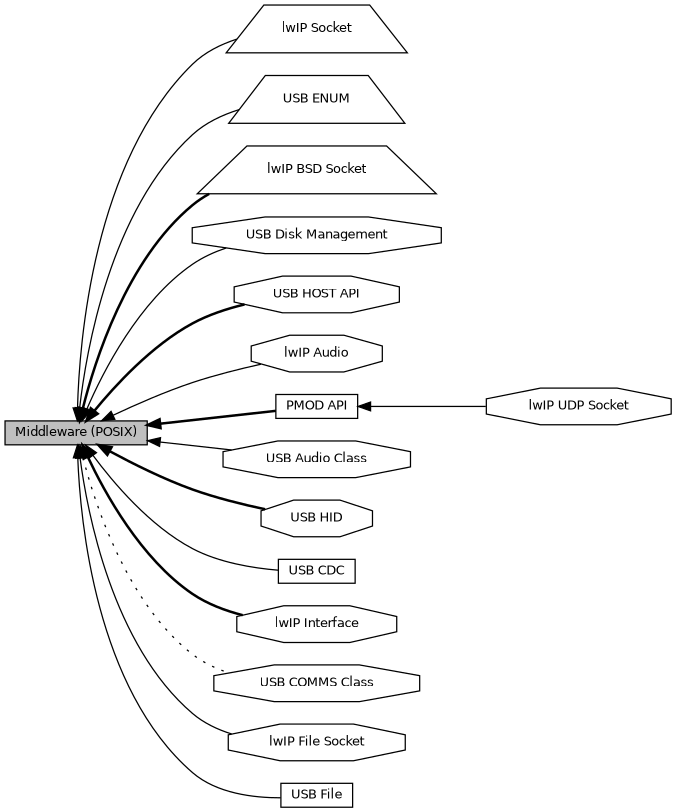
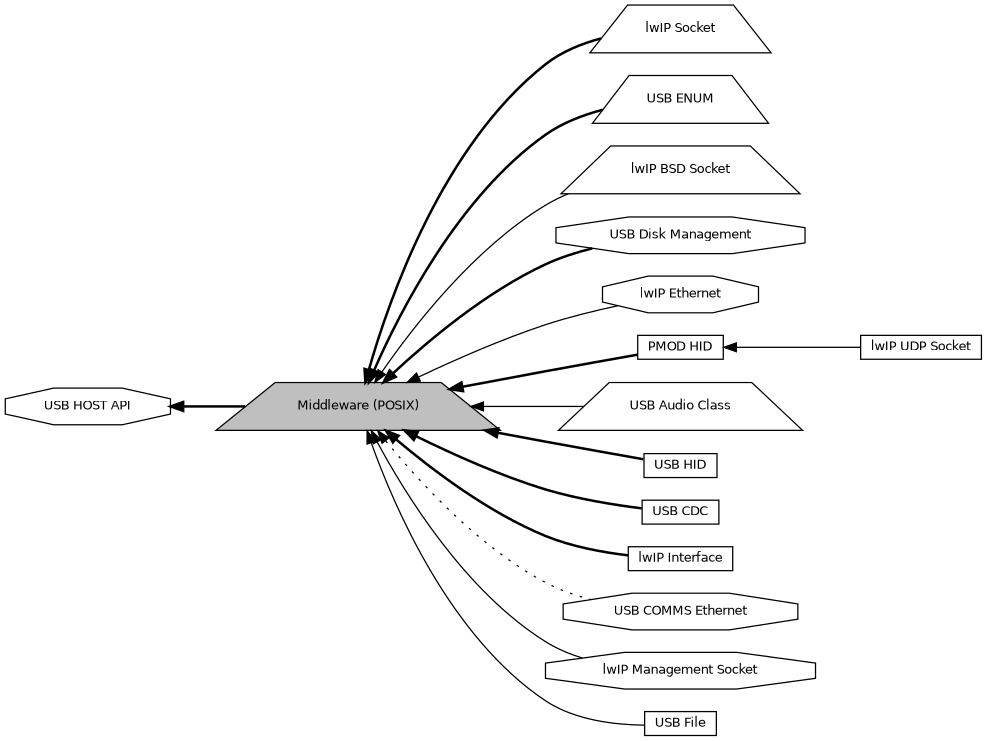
  digraph {
    rankdir=LR
    node [color=black fillcolor=white fontname=Helvetica fontsize=10 shape=octagon style=filled]
    edge [dir=back fontname=Helvetica fontsize=10 labelfontname=Helvetica labelfontsize=10 shape=plaintext style=solid]
    n1 [height=0.2 label="lwIP Socket" shape=trapezium width=0.4]
    n2 [height=0.2 label="USB ENUM" shape=trapezium width=0.4]
    n3 [height=0.2 label="lwIP BSD Socket" shape=trapezium width=0.4]
    n4 [height=0.2 label="USB Disk Management" width=0.4]
    n5 [height=0.2 label="USB HOST API" width=0.4]
-   n6 [height=0.2 label="lwIP UDP Socket" width=0.4]
-   n7 [height=0.2 label="lwIP Audio" width=0.4]
-   n8 [height=0.2 label="PMOD API" shape=box width=0.4]
-   n9 [height=0.2 label="USB Audio Class" width=0.4]
-   n10 [height=0.2 label="USB HID" width=0.4]
-   n11 [fillcolor=grey75 fontcolor=black height=0.2 label="Middleware (POSIX)" shape=box width=0.4]
+   n6 [height=0.2 label="lwIP UDP Socket" shape=box width=0.4]
+   n7 [height=0.2 label="lwIP Ethernet" width=0.4]
+   n8 [height=0.2 label="PMOD HID" shape=box width=0.4]
+   n9 [height=0.2 label="USB Audio Class" shape=trapezium width=0.4]
+   n10 [height=0.2 label="USB HID" shape=box width=0.4]
+   n11 [fillcolor=grey75 fontcolor=black height=0.2 label="Middleware (POSIX)" shape=trapezium width=0.4]
    n12 [height=0.2 label="USB CDC" shape=box width=0.4]
-   n13 [height=0.2 label="lwIP Interface" width=0.4]
-   n14 [height=0.2 label="USB COMMS Class" width=0.4]
-   n15 [height=0.2 label="lwIP File Socket" width=0.4]
+   n13 [height=0.2 label="lwIP Interface" shape=box width=0.4]
+   n14 [height=0.2 label="USB COMMS Ethernet" width=0.4]
+   n15 [height=0.2 label="lwIP Management Socket" width=0.4]
    n16 [height=0.2 label="USB File" shape=box width=0.4]
    n8 -> n6
-   n11 -> n1
-   n11 -> n2
-   n11 -> n3 [style=bold]
-   n11 -> n4
-   n11 -> n5 [style=bold]
+   n11 -> n1 [style=bold]
+   n11 -> n2 [style=bold]
+   n11 -> n3
+   n11 -> n4 [style=bold]
+   n5 -> n11 [style=bold]
    n11 -> n7
    n11 -> n8 [style=bold]
    n11 -> n9
    n11 -> n10 [style=bold]
-   n11 -> n12
+   n11 -> n12 [style=bold]
    n11 -> n13 [style=bold]
    n11 -> n14 [style=dotted]
    n11 -> n15
    n11 -> n16
  }
